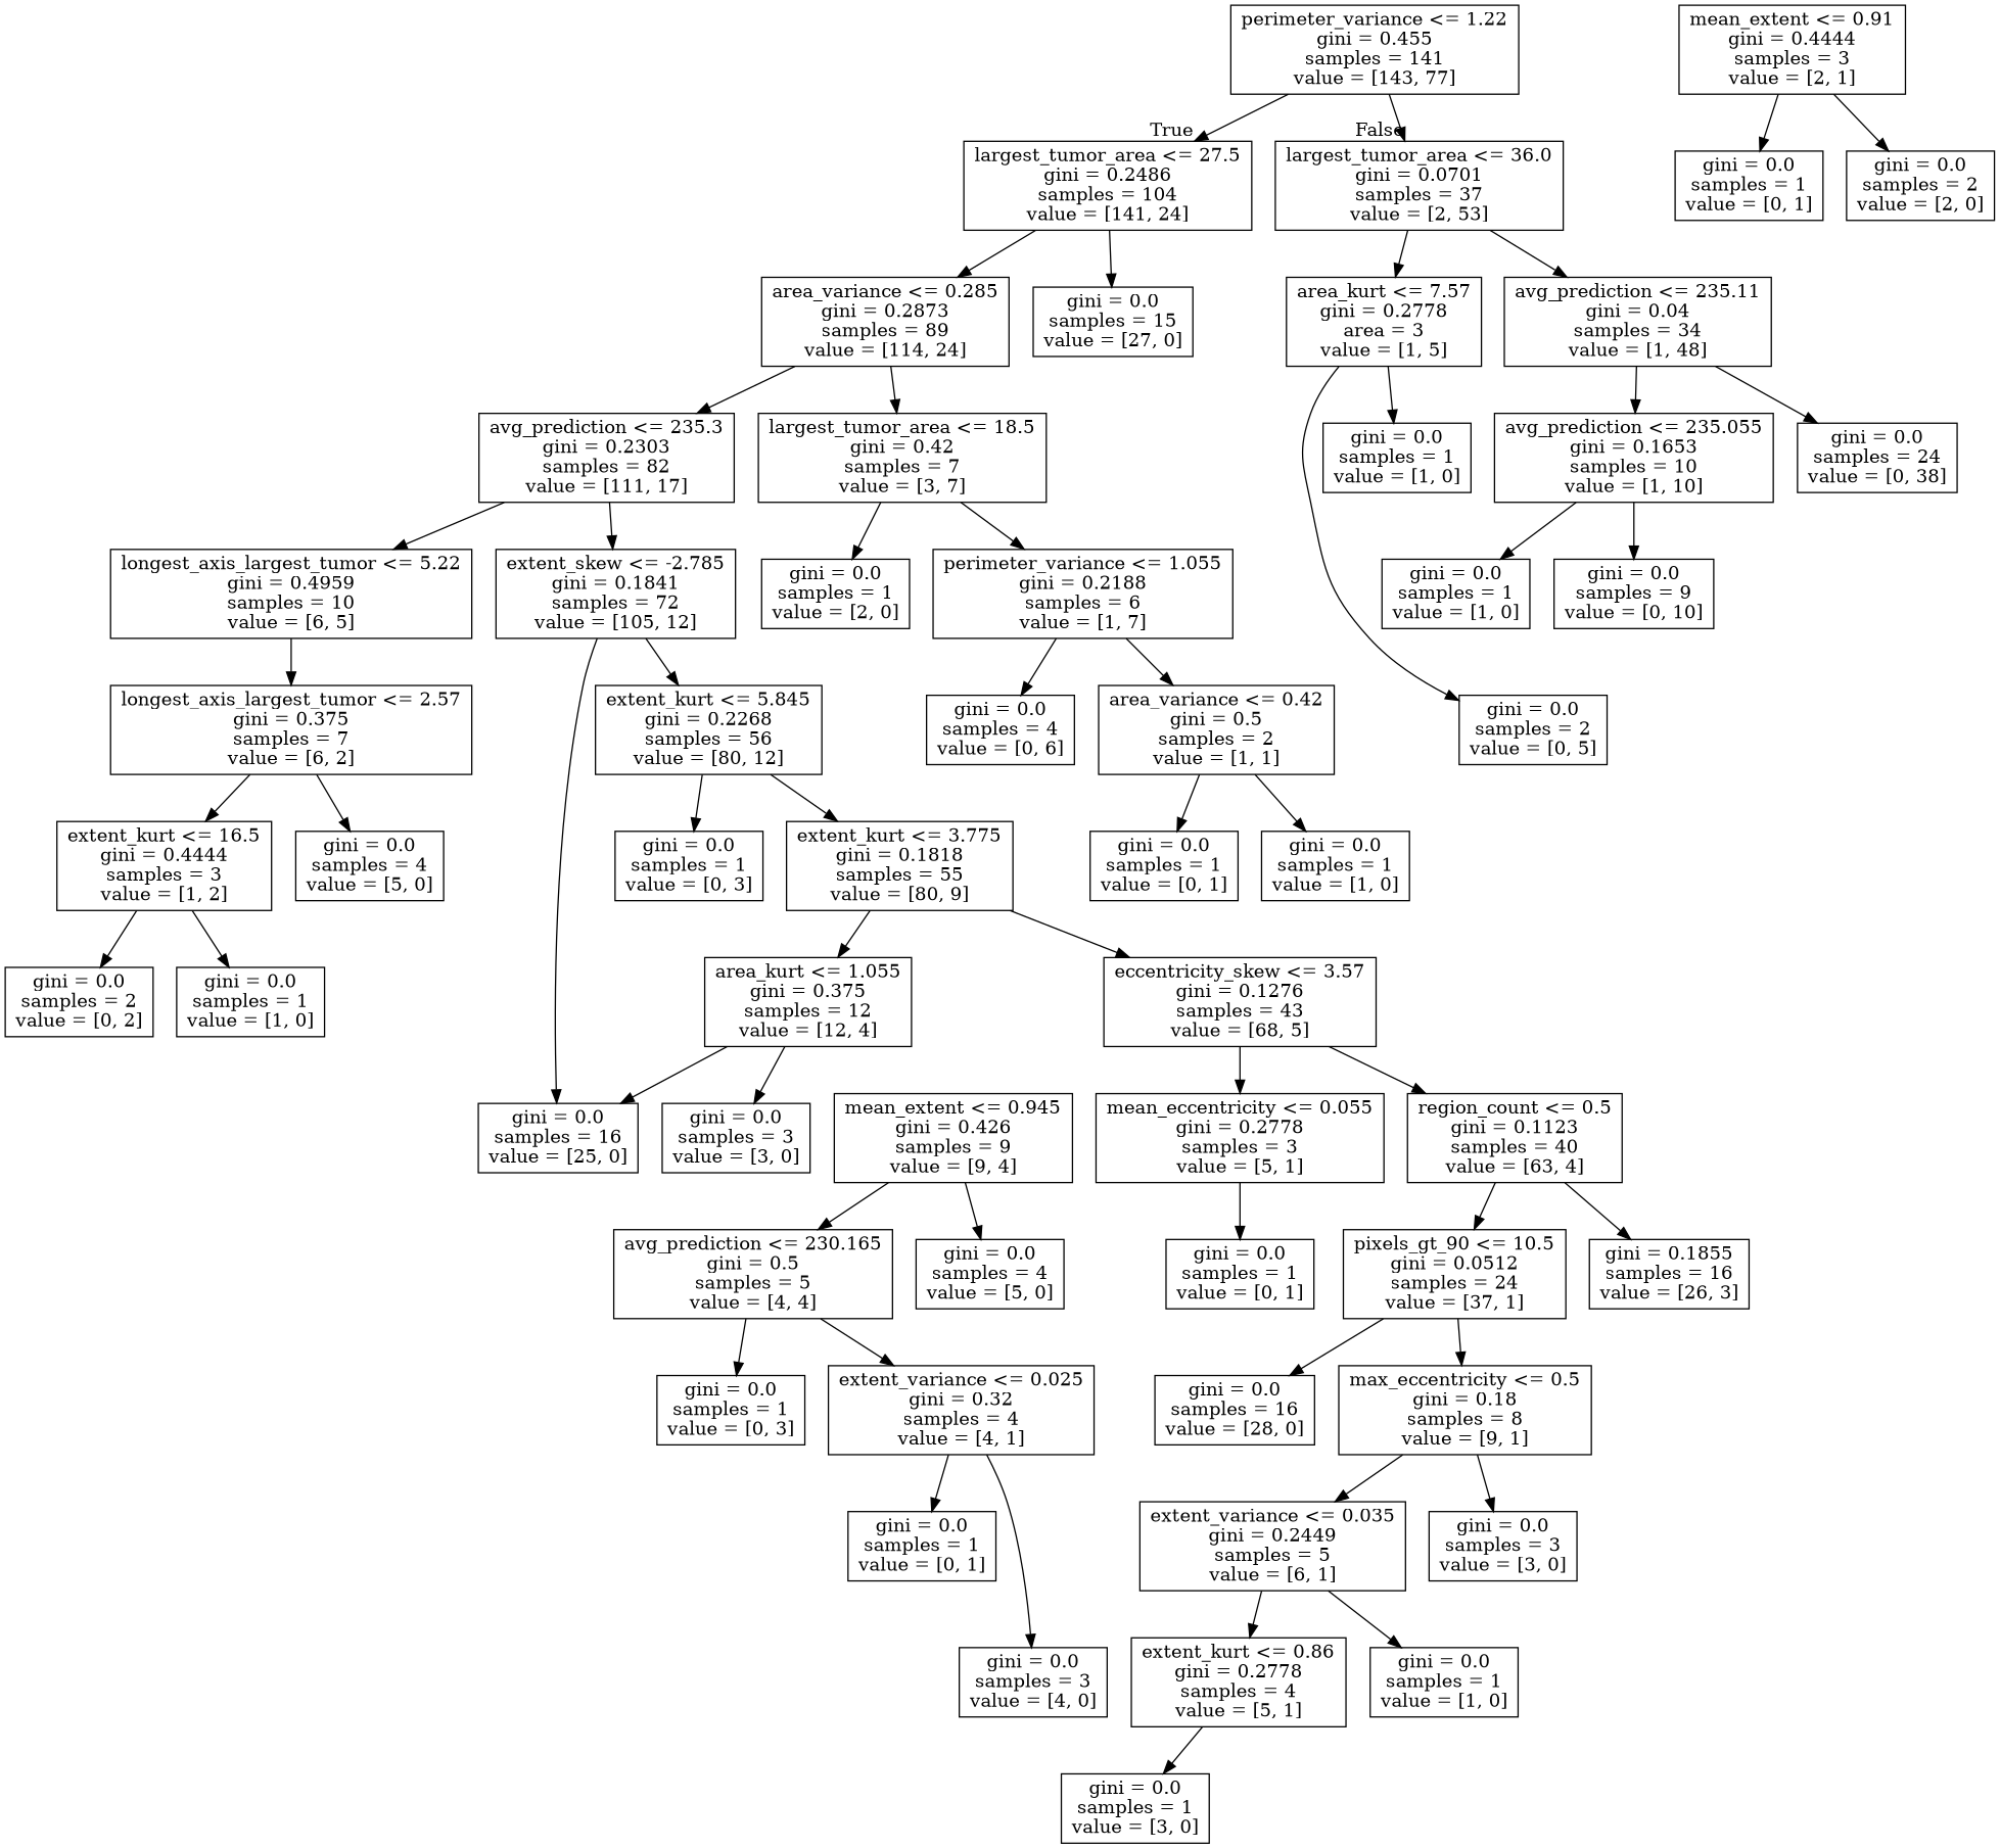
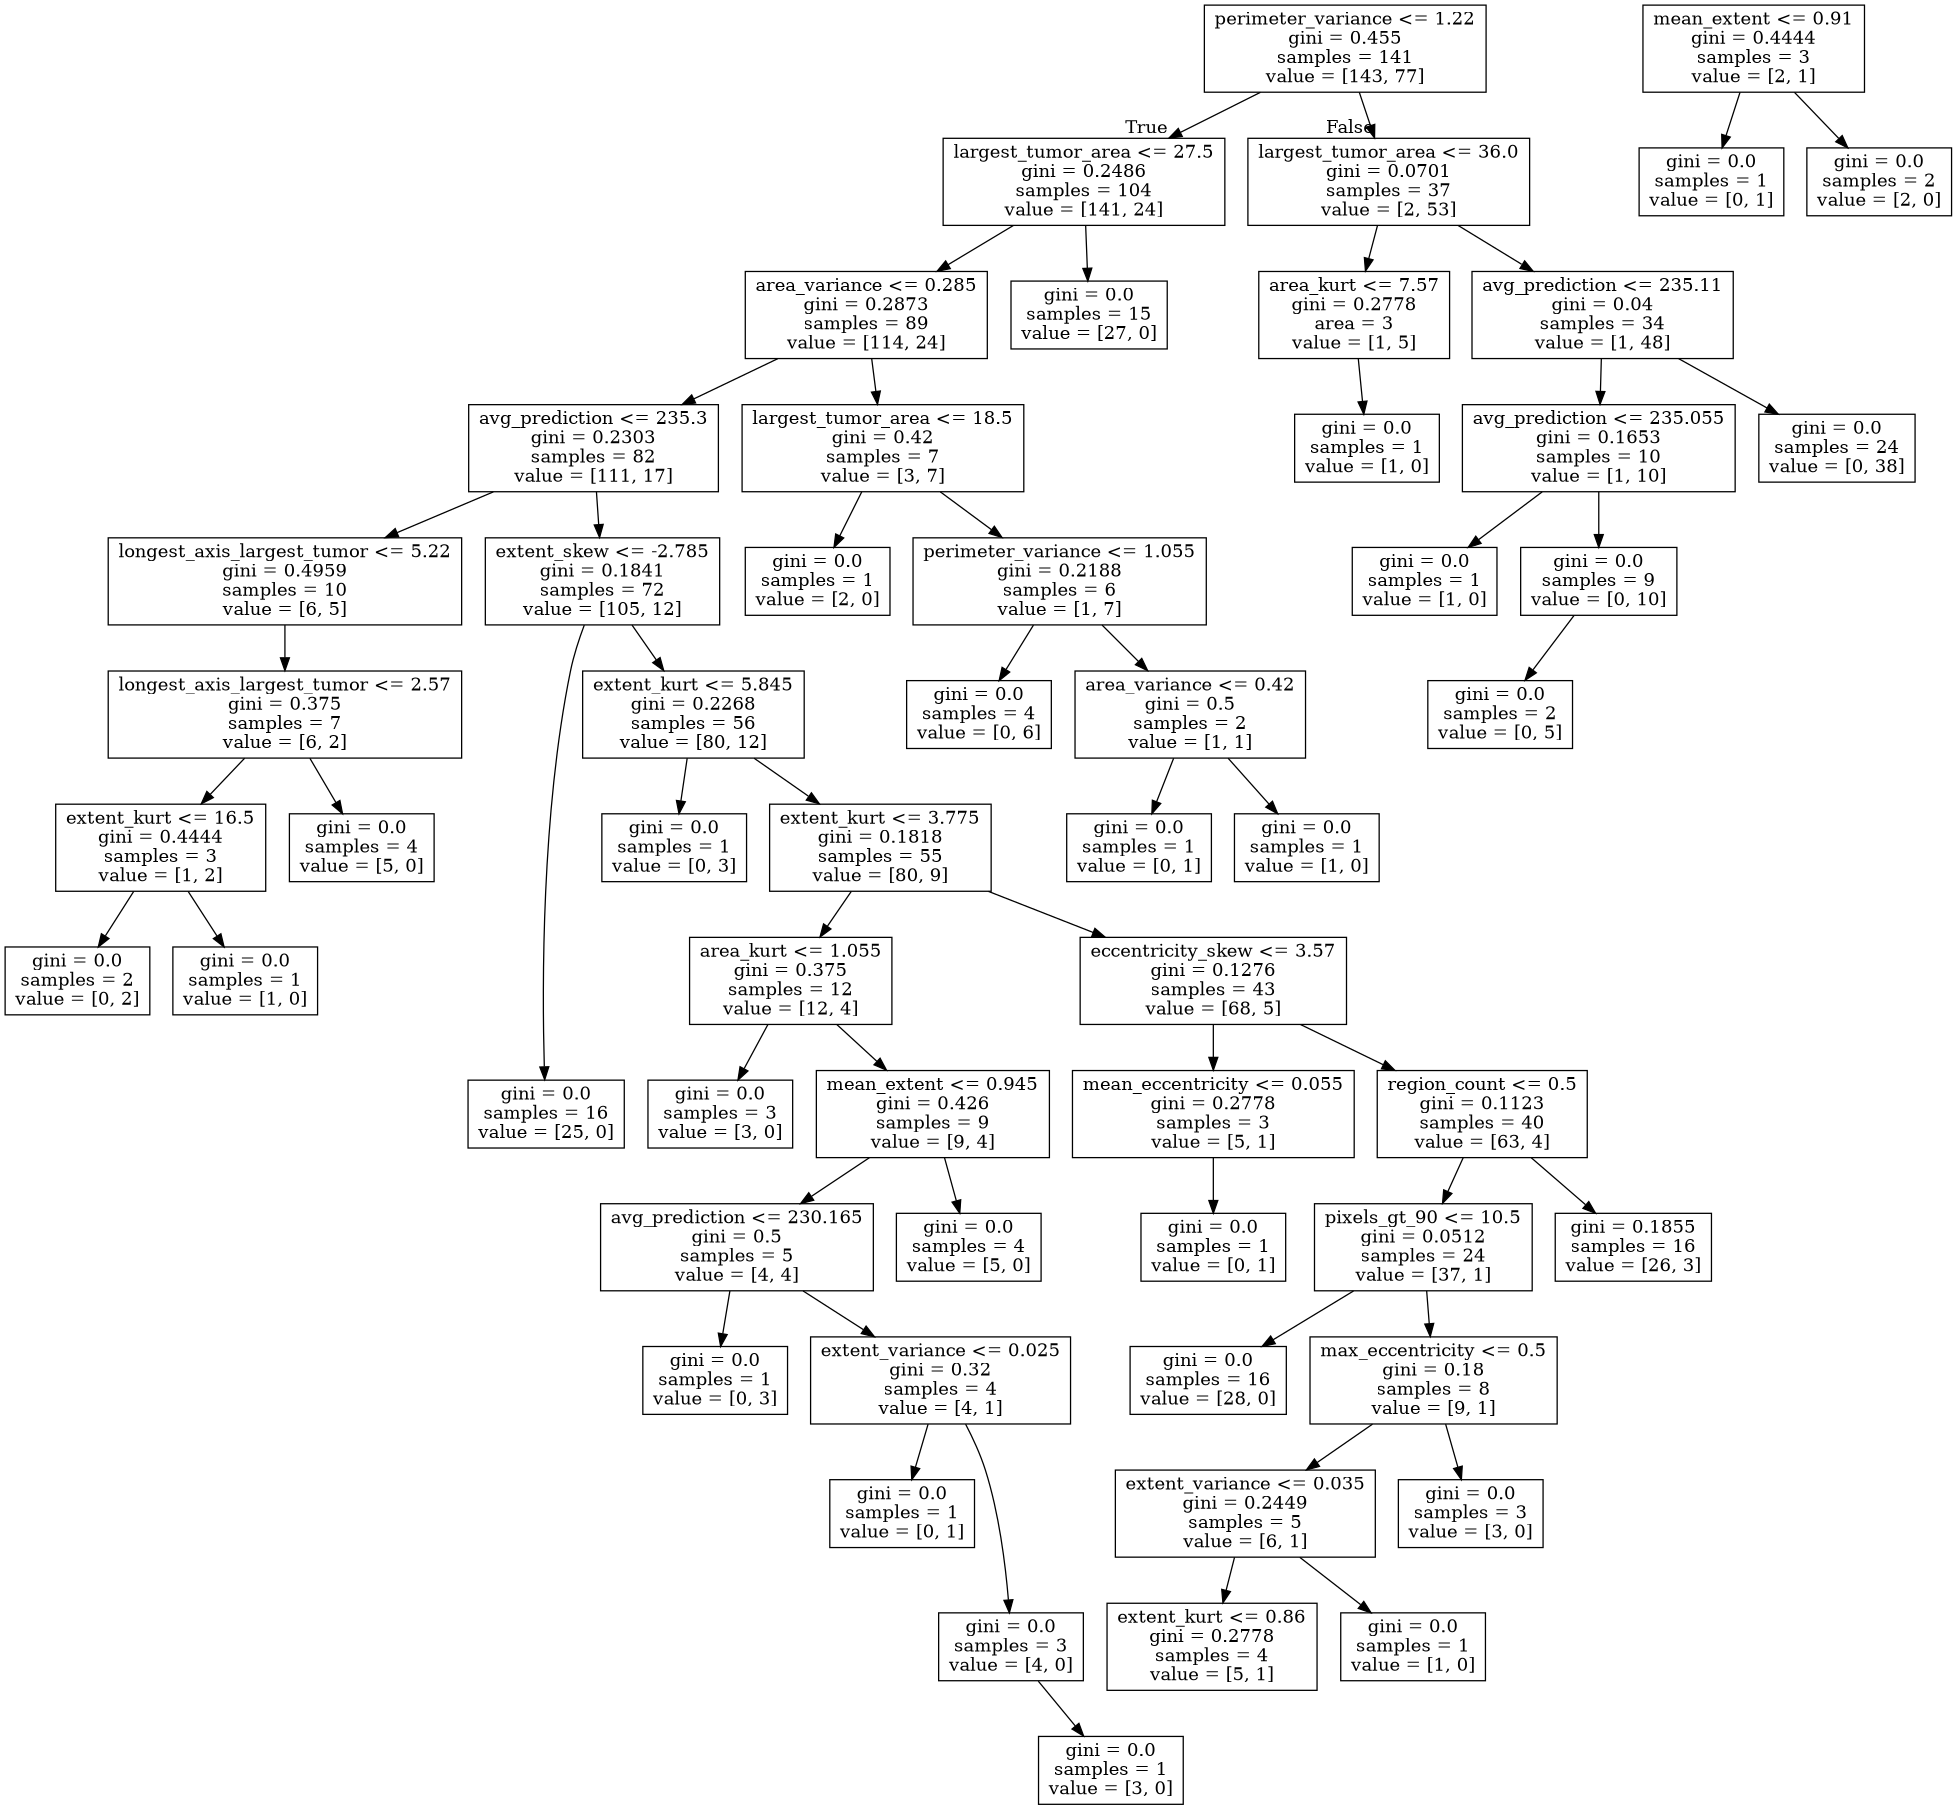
  digraph {
    node [shape=box]
    n1 [label="perimeter_variance <= 1.22\ngini = 0.455\nsamples = 141\nvalue = [143, 77]"]
    n2 [label="largest_tumor_area <= 27.5\ngini = 0.2486\nsamples = 104\nvalue = [141, 24]"]
    n3 [label="largest_tumor_area <= 36.0\ngini = 0.0701\nsamples = 37\nvalue = [2, 53]"]
    n4 [label="area_variance <= 0.285\ngini = 0.2873\nsamples = 89\nvalue = [114, 24]"]
    n5 [label="gini = 0.0\nsamples = 15\nvalue = [27, 0]"]
    n6 [label="area_kurt <= 7.57\ngini = 0.2778\narea = 3\nvalue = [1, 5]"]
    n7 [label="avg_prediction <= 235.11\ngini = 0.04\nsamples = 34\nvalue = [1, 48]"]
    n8 [label="avg_prediction <= 235.3\ngini = 0.2303\nsamples = 82\nvalue = [111, 17]"]
    n9 [label="largest_tumor_area <= 18.5\ngini = 0.42\nsamples = 7\nvalue = [3, 7]"]
    n10 [label="extent_skew <= -2.785\ngini = 0.1841\nsamples = 72\nvalue = [105, 12]"]
    n11 [label="longest_axis_largest_tumor <= 5.22\ngini = 0.4959\nsamples = 10\nvalue = [6, 5]"]
    n12 [label="perimeter_variance <= 1.055\ngini = 0.2188\nsamples = 6\nvalue = [1, 7]"]
    n13 [label="gini = 0.0\nsamples = 1\nvalue = [2, 0]"]
    n14 [label="gini = 0.0\nsamples = 16\nvalue = [25, 0]"]
    n15 [label="extent_kurt <= 5.845\ngini = 0.2268\nsamples = 56\nvalue = [80, 12]"]
    n16 [label="longest_axis_largest_tumor <= 2.57\ngini = 0.375\nsamples = 7\nvalue = [6, 2]"]
    n17 [label="extent_kurt <= 3.775\ngini = 0.1818\nsamples = 55\nvalue = [80, 9]"]
    n18 [label="gini = 0.0\nsamples = 1\nvalue = [0, 3]"]
    n19 [label="eccentricity_skew <= 3.57\ngini = 0.1276\nsamples = 43\nvalue = [68, 5]"]
    n20 [label="area_kurt <= 1.055\ngini = 0.375\nsamples = 12\nvalue = [12, 4]"]
    n21 [label="region_count <= 0.5\ngini = 0.1123\nsamples = 40\nvalue = [63, 4]"]
    n22 [label="mean_eccentricity <= 0.055\ngini = 0.2778\nsamples = 3\nvalue = [5, 1]"]
    n23 [label="mean_extent <= 0.945\ngini = 0.426\nsamples = 9\nvalue = [9, 4]"]
    n24 [label="gini = 0.0\nsamples = 3\nvalue = [3, 0]"]
    n25 [label="gini = 0.1855\nsamples = 16\nvalue = [26, 3]"]
    n26 [label="pixels_gt_90 <= 10.5\ngini = 0.0512\nsamples = 24\nvalue = [37, 1]"]
    n27 [label="gini = 0.0\nsamples = 1\nvalue = [0, 1]"]
    n28 [label="gini = 0.0\nsamples = 16\nvalue = [28, 0]"]
    n29 [label="max_eccentricity <= 0.5\ngini = 0.18\nsamples = 8\nvalue = [9, 1]"]
    n30 [label="extent_variance <= 0.035\ngini = 0.2449\nsamples = 5\nvalue = [6, 1]"]
    n31 [label="gini = 0.0\nsamples = 3\nvalue = [3, 0]"]
    n32 [label="gini = 0.0\nsamples = 1\nvalue = [1, 0]"]
    n33 [label="extent_kurt <= 0.86\ngini = 0.2778\nsamples = 4\nvalue = [5, 1]"]
    n34 [label="gini = 0.0\nsamples = 1\nvalue = [3, 0]"]
    n35 [label="mean_extent <= 0.91\ngini = 0.4444\nsamples = 3\nvalue = [2, 1]"]
    n36 [label="gini = 0.0\nsamples = 1\nvalue = [0, 1]"]
    n37 [label="gini = 0.0\nsamples = 2\nvalue = [2, 0]"]
    n38 [label="avg_prediction <= 230.165\ngini = 0.5\nsamples = 5\nvalue = [4, 4]"]
    n39 [label="gini = 0.0\nsamples = 4\nvalue = [5, 0]"]
    n40 [label="gini = 0.0\nsamples = 1\nvalue = [0, 3]"]
    n41 [label="extent_variance <= 0.025\ngini = 0.32\nsamples = 4\nvalue = [4, 1]"]
    n42 [label="gini = 0.0\nsamples = 1\nvalue = [0, 1]"]
    n43 [label="gini = 0.0\nsamples = 3\nvalue = [4, 0]"]
    n44 [label="extent_kurt <= 16.5\ngini = 0.4444\nsamples = 3\nvalue = [1, 2]"]
    n45 [label="gini = 0.0\nsamples = 4\nvalue = [5, 0]"]
    n46 [label="gini = 0.0\nsamples = 2\nvalue = [0, 2]"]
    n47 [label="gini = 0.0\nsamples = 1\nvalue = [1, 0]"]
    n48 [label="gini = 0.0\nsamples = 4\nvalue = [0, 6]"]
    n49 [label="area_variance <= 0.42\ngini = 0.5\nsamples = 2\nvalue = [1, 1]"]
    n50 [label="gini = 0.0\nsamples = 1\nvalue = [1, 0]"]
    n51 [label="gini = 0.0\nsamples = 1\nvalue = [0, 1]"]
    n52 [label="gini = 0.0\nsamples = 2\nvalue = [0, 5]"]
    n53 [label="gini = 0.0\nsamples = 1\nvalue = [1, 0]"]
    n54 [label="avg_prediction <= 235.055\ngini = 0.1653\nsamples = 10\nvalue = [1, 10]"]
    n55 [label="gini = 0.0\nsamples = 24\nvalue = [0, 38]"]
    n56 [label="gini = 0.0\nsamples = 9\nvalue = [0, 10]"]
    n57 [label="gini = 0.0\nsamples = 1\nvalue = [1, 0]"]
    n1 -> n2 [headlabel=True labelangle=45 labeldistance=2.5]
    n1 -> n3 [headlabel=False labelangle=-45 labeldistance=2.5]
    n2 -> n4
    n2 -> n5
    n3 -> n6
    n3 -> n7
    n4 -> n8
    n4 -> n9
-   n6 -> n52
+   n56 -> n52
    n6 -> n53
    n7 -> n54
    n7 -> n55
    n8 -> n10
    n8 -> n11
    n9 -> n12
    n9 -> n13
    n10 -> n14
    n10 -> n15
    n11 -> n16
    n12 -> n48
    n12 -> n49
    n15 -> n17
    n15 -> n18
    n16 -> n44
    n16 -> n45
    n17 -> n19
    n17 -> n20
    n19 -> n21
    n19 -> n22
-   n20 -> n14
+   n20 -> n23
    n20 -> n24
    n21 -> n25
    n21 -> n26
    n22 -> n27
    n23 -> n38
    n23 -> n39
    n26 -> n28
    n26 -> n29
    n29 -> n30
    n29 -> n31
    n30 -> n32
    n30 -> n33
-   n33 -> n34
+   n43 -> n34
    n35 -> n36
    n35 -> n37
    n38 -> n40
    n38 -> n41
    n41 -> n42
    n41 -> n43
    n44 -> n46
    n44 -> n47
    n49 -> n50
    n49 -> n51
    n54 -> n56
    n54 -> n57
  }
